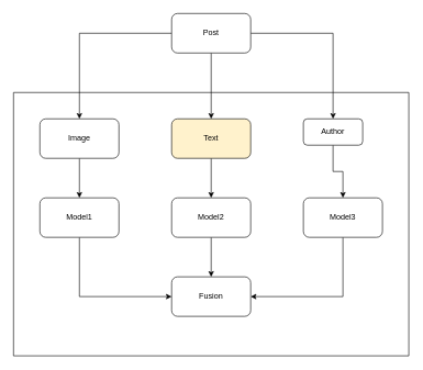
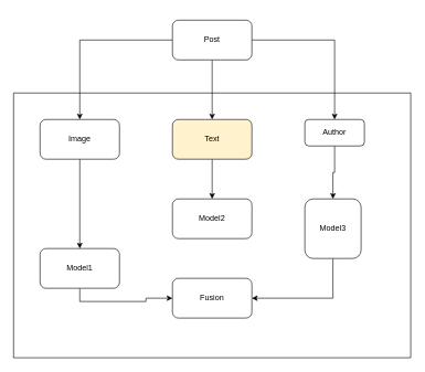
  <mxCell id="0" />
  <mxCell id="1" parent="0" />
  <mxCell id="2" style="edgeStyle=orthogonalEdgeStyle;rounded=0;orthogonalLoop=1;jettySize=auto;html=1;exitX=0;exitY=0.5;exitDx=0;exitDy=0;entryX=0.5;entryY=0;entryDx=0;entryDy=0;" edge="1" parent="1" source="5" target="7"><mxGeometry relative="1" as="geometry" /></mxCell>
  <mxCell id="3" style="edgeStyle=orthogonalEdgeStyle;rounded=0;orthogonalLoop=1;jettySize=auto;html=1;exitX=1;exitY=0.5;exitDx=0;exitDy=0;" edge="1" parent="1" source="5" target="11"><mxGeometry relative="1" as="geometry" /></mxCell>
  <mxCell id="4" style="edgeStyle=orthogonalEdgeStyle;rounded=0;orthogonalLoop=1;jettySize=auto;html=1;exitX=0.5;exitY=1;exitDx=0;exitDy=0;" edge="1" parent="1" source="5" target="9"><mxGeometry relative="1" as="geometry" /></mxCell>
- <mxCell id="5" value="Post" style="rounded=1;whiteSpace=wrap;html=1;" vertex="1" parent="1"><mxGeometry x="260" y="20" width="120" height="60" as="geometry" /></mxCell>
+ <mxCell id="5" value="Post" style="rounded=1;whiteSpace=wrap;html=1;" vertex="1" parent="1"><mxGeometry x="260" y="30" width="120" height="60" as="geometry" /></mxCell>
  <mxCell id="6" style="edgeStyle=orthogonalEdgeStyle;rounded=0;orthogonalLoop=1;jettySize=auto;html=1;exitX=0.5;exitY=1;exitDx=0;exitDy=0;entryX=0.5;entryY=0;entryDx=0;entryDy=0;" edge="1" parent="1" source="7" target="14"><mxGeometry relative="1" as="geometry" /></mxCell>
  <mxCell id="7" value="Image" style="rounded=1;whiteSpace=wrap;html=1;" vertex="1" parent="1"><mxGeometry x="60" y="180" width="120" height="60" as="geometry" /></mxCell>
  <mxCell id="8" style="edgeStyle=orthogonalEdgeStyle;rounded=0;orthogonalLoop=1;jettySize=auto;html=1;exitX=0.5;exitY=1;exitDx=0;exitDy=0;entryX=0.5;entryY=0;entryDx=0;entryDy=0;" edge="1" parent="1" source="9" target="16"><mxGeometry relative="1" as="geometry" /></mxCell>
  <mxCell id="9" value="Text" style="rounded=1;whiteSpace=wrap;html=1;fillColor=#fff2cc;" vertex="1" parent="1"><mxGeometry x="260" y="180" width="120" height="60" as="geometry" /></mxCell>
  <mxCell id="10" style="edgeStyle=orthogonalEdgeStyle;rounded=0;orthogonalLoop=1;jettySize=auto;html=1;exitX=0.5;exitY=1;exitDx=0;exitDy=0;entryX=0.5;entryY=0;entryDx=0;entryDy=0;" edge="1" parent="1" source="11" target="18"><mxGeometry relative="1" as="geometry" /></mxCell>
  <mxCell id="11" value="Author" style="rounded=1;whiteSpace=wrap;html=1;" vertex="1" parent="1"><mxGeometry x="460" y="180" width="90" height="40" as="geometry" /></mxCell>
  <mxCell id="12" value="" style="swimlane;startSize=0;" vertex="1" parent="1"><mxGeometry x="20" y="140" width="600" height="400" as="geometry" /></mxCell>
  <mxCell id="13" style="edgeStyle=orthogonalEdgeStyle;rounded=0;orthogonalLoop=1;jettySize=auto;html=1;exitX=0.5;exitY=1;exitDx=0;exitDy=0;entryX=0;entryY=0.5;entryDx=0;entryDy=0;" edge="1" parent="12" source="14" target="19"><mxGeometry relative="1" as="geometry" /></mxCell>
- <mxCell id="14" value="Model1" style="rounded=1;whiteSpace=wrap;html=1;" vertex="1" parent="12"><mxGeometry x="40" y="160" width="120" height="60" as="geometry" /></mxCell>
- <mxCell id="15" style="edgeStyle=orthogonalEdgeStyle;rounded=0;orthogonalLoop=1;jettySize=auto;html=1;exitX=0.5;exitY=1;exitDx=0;exitDy=0;entryX=0.5;entryY=0;entryDx=0;entryDy=0;" edge="1" parent="12" source="16" target="19"><mxGeometry relative="1" as="geometry" /></mxCell>
+ <mxCell id="14" value="Model1" style="rounded=1;whiteSpace=wrap;html=1;" vertex="1" parent="12"><mxGeometry x="40" y="235" width="120" height="60" as="geometry" /></mxCell>
  <mxCell id="16" value="Model2" style="rounded=1;whiteSpace=wrap;html=1;" vertex="1" parent="12"><mxGeometry x="240" y="160" width="120" height="60" as="geometry" /></mxCell>
  <mxCell id="17" style="edgeStyle=orthogonalEdgeStyle;rounded=0;orthogonalLoop=1;jettySize=auto;html=1;exitX=0.5;exitY=1;exitDx=0;exitDy=0;entryX=1;entryY=0.5;entryDx=0;entryDy=0;" edge="1" parent="12" source="18" target="19"><mxGeometry relative="1" as="geometry" /></mxCell>
- <mxCell id="18" value="Model3" style="rounded=1;whiteSpace=wrap;html=1;" vertex="1" parent="12"><mxGeometry x="440" y="160" width="120" height="60" as="geometry" /></mxCell>
+ <mxCell id="18" value="Model3" style="rounded=1;whiteSpace=wrap;html=1;" vertex="1" parent="12"><mxGeometry x="440" y="160" width="85" height="90" as="geometry" /></mxCell>
  <mxCell id="19" value="Fusion" style="rounded=1;whiteSpace=wrap;html=1;" vertex="1" parent="12"><mxGeometry x="240" y="280" width="120" height="60" as="geometry" /></mxCell>
